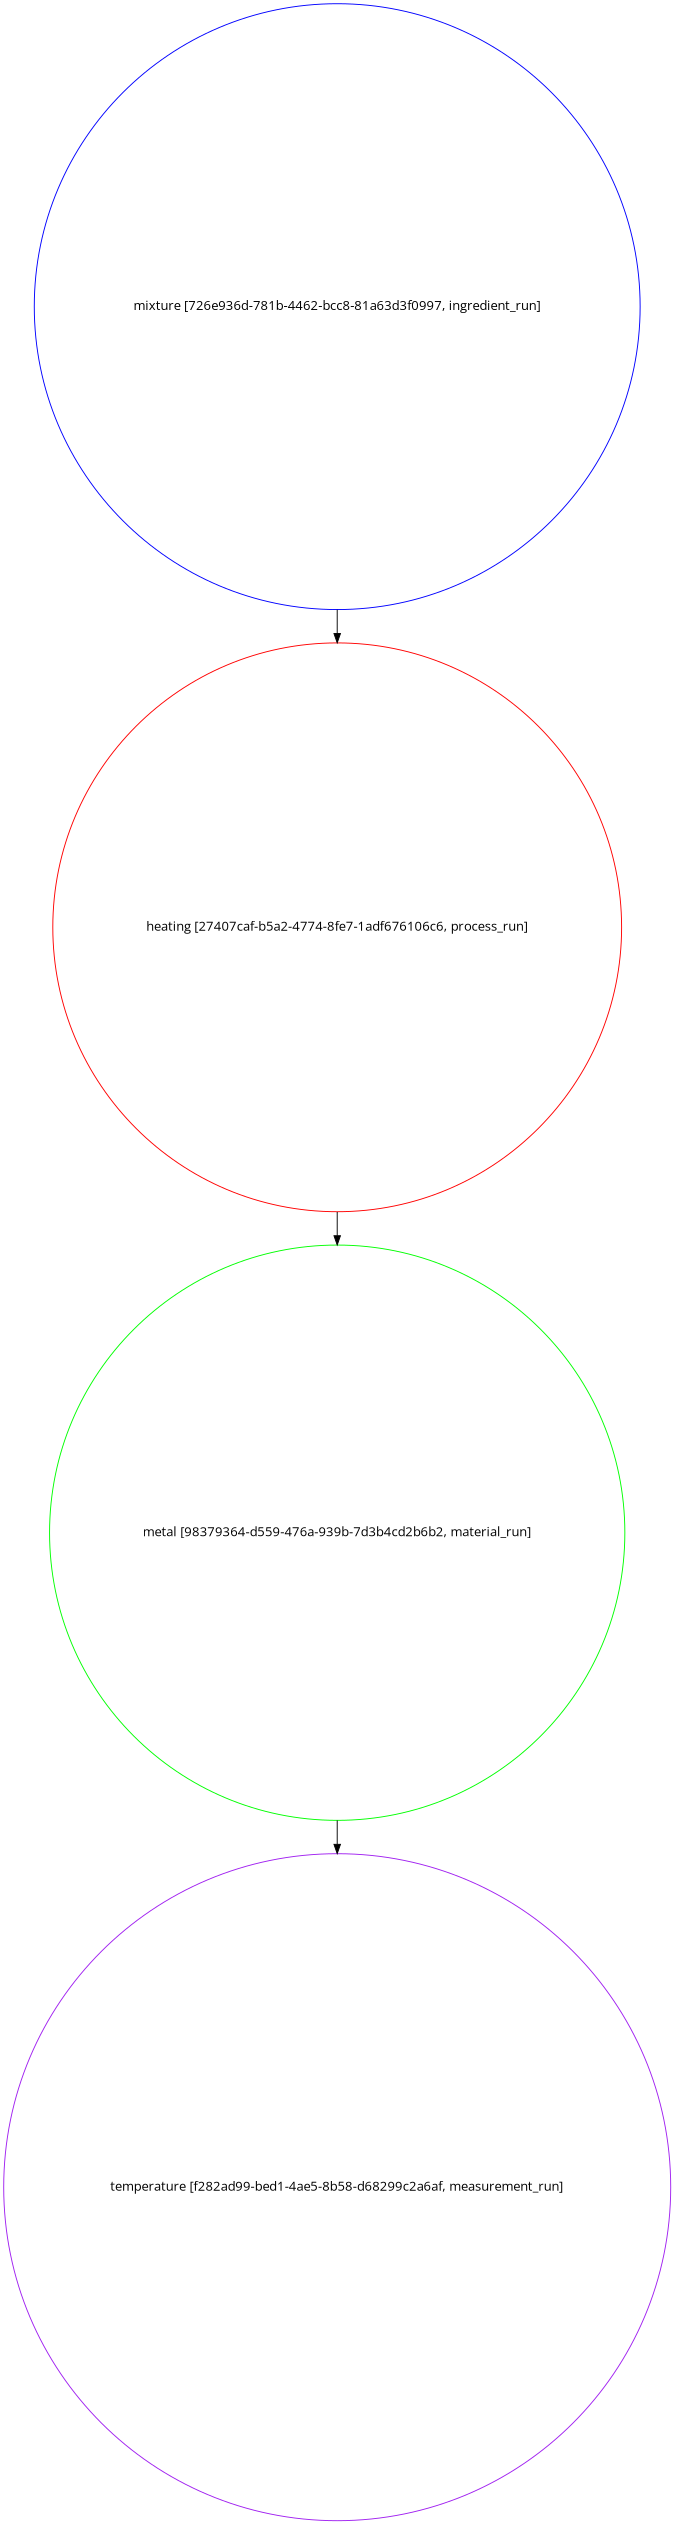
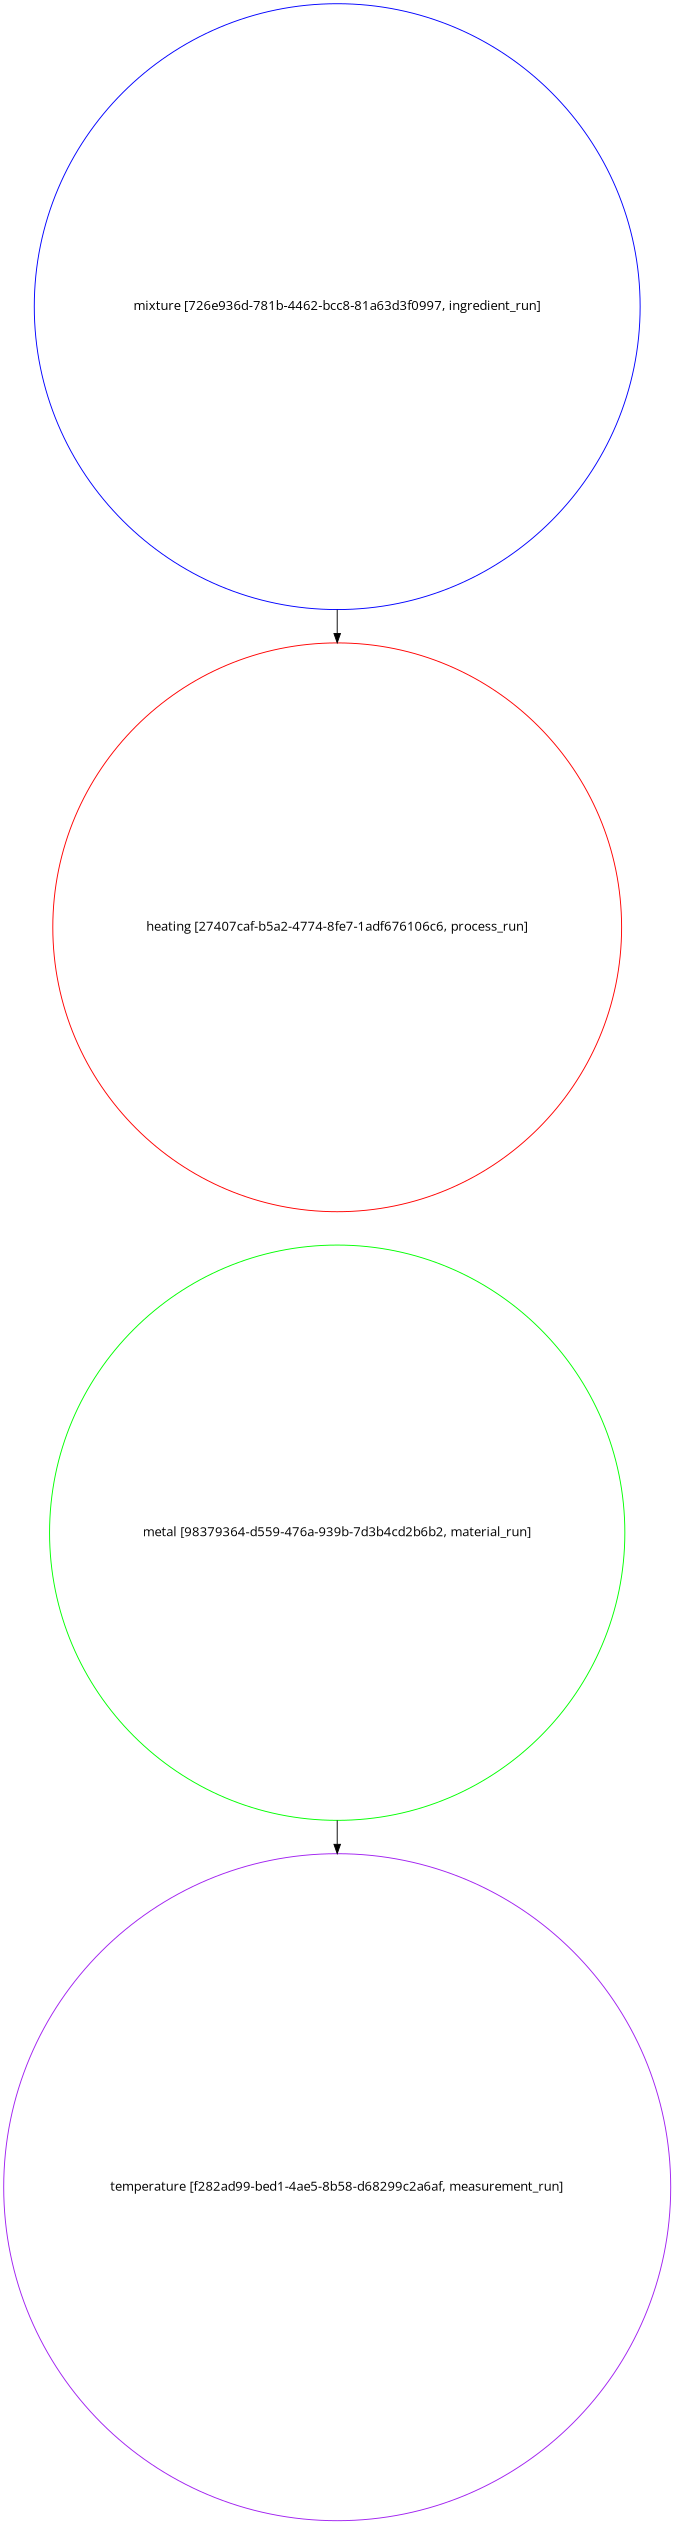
  strict digraph {
    fontname="Open Sans"
    node [shape=circle fontname="Open Sans"]
    edge [fontname="Open Sans"]
    "mixture [726e936d-781b-4462-bcc8-81a63d3f0997, ingredient_run]" [color=blue height=9.0811 object="{\"absolute_quantity\": null, \"file_links\": [], \"labels\": [], \"mass_fraction\": null, \"material\": null, \"name\": \"mixture\", \"notes\": null, \"number_fraction\": null, \"process\": {\"id\": \"27407caf-b5a2-4774-8fe7-1adf676106c6\", \"scope\": \"auto\", \"type\": \"link_by_uid\"}, \"spec\": {\"id\": \"b790b1fe-8ee0-4532-83a5-365c808aa8e3\", \"scope\": \"auto\", \"type\": \"link_by_uid\"}, \"tags\": [], \"type\": \"ingredient_run\", \"uids\": {\"auto\": \"726e936d-781b-4462-bcc8-81a63d3f0997\"}, \"volume_fraction\": null}" type=ingredient_run uuid="726e936d-781b-4462-bcc8-81a63d3f0997" width=9.0811]
    "heating [27407caf-b5a2-4774-8fe7-1adf676106c6, process_run]" [color=red height=8.5215 object="{\"conditions\": [], \"file_links\": [], \"name\": \"heating\", \"notes\": null, \"parameters\": [], \"source\": null, \"spec\": {\"id\": \"468a9c0e-2a51-4732-8112-0d96689450e4\", \"scope\": \"auto\", \"type\": \"link_by_uid\"}, \"tags\": [], \"type\": \"process_run\", \"uids\": {\"auto\": \"27407caf-b5a2-4774-8fe7-1adf676106c6\"}}" type=process_run uuid="27407caf-b5a2-4774-8fe7-1adf676106c6" width=8.5215]
    "metal [98379364-d559-476a-939b-7d3b4cd2b6b2, material_run]" [color=green height=8.6298 object="{\"file_links\": [], \"name\": \"metal\", \"notes\": null, \"process\": {\"id\": \"27407caf-b5a2-4774-8fe7-1adf676106c6\", \"scope\": \"auto\", \"type\": \"link_by_uid\"}, \"sample_type\": \"unknown\", \"spec\": {\"id\": \"e4c73788-a51d-44ca-a44d-10fe914cb8b1\", \"scope\": \"auto\", \"type\": \"link_by_uid\"}, \"tags\": [], \"type\": \"material_run\", \"uids\": {\"auto\": \"98379364-d559-476a-939b-7d3b4cd2b6b2\"}}" type=material_run uuid="98379364-d559-476a-939b-7d3b4cd2b6b2" width=8.6298]
    "temperature [f282ad99-bed1-4ae5-8b58-d68299c2a6af, measurement_run]" [color=purple height=10.002 object="{\"conditions\": [], \"file_links\": [], \"material\": {\"id\": \"98379364-d559-476a-939b-7d3b4cd2b6b2\", \"scope\": \"auto\", \"type\": \"link_by_uid\"}, \"name\": \"temperature\", \"notes\": null, \"parameters\": [], \"properties\": [], \"source\": null, \"spec\": {\"id\": \"12739ba2-a61f-45dc-9139-d77619da7d31\", \"scope\": \"auto\", \"type\": \"link_by_uid\"}, \"tags\": [], \"type\": \"measurement_run\", \"uids\": {\"auto\": \"f282ad99-bed1-4ae5-8b58-d68299c2a6af\"}}" type=measurement_run uuid="f282ad99-bed1-4ae5-8b58-d68299c2a6af" width=10.002]
    "mixture [726e936d-781b-4462-bcc8-81a63d3f0997, ingredient_run]" -> "heating [27407caf-b5a2-4774-8fe7-1adf676106c6, process_run]"
-   "heating [27407caf-b5a2-4774-8fe7-1adf676106c6, process_run]" -> "metal [98379364-d559-476a-939b-7d3b4cd2b6b2, material_run]"
    "metal [98379364-d559-476a-939b-7d3b4cd2b6b2, material_run]" -> "temperature [f282ad99-bed1-4ae5-8b58-d68299c2a6af, measurement_run]"
  }
